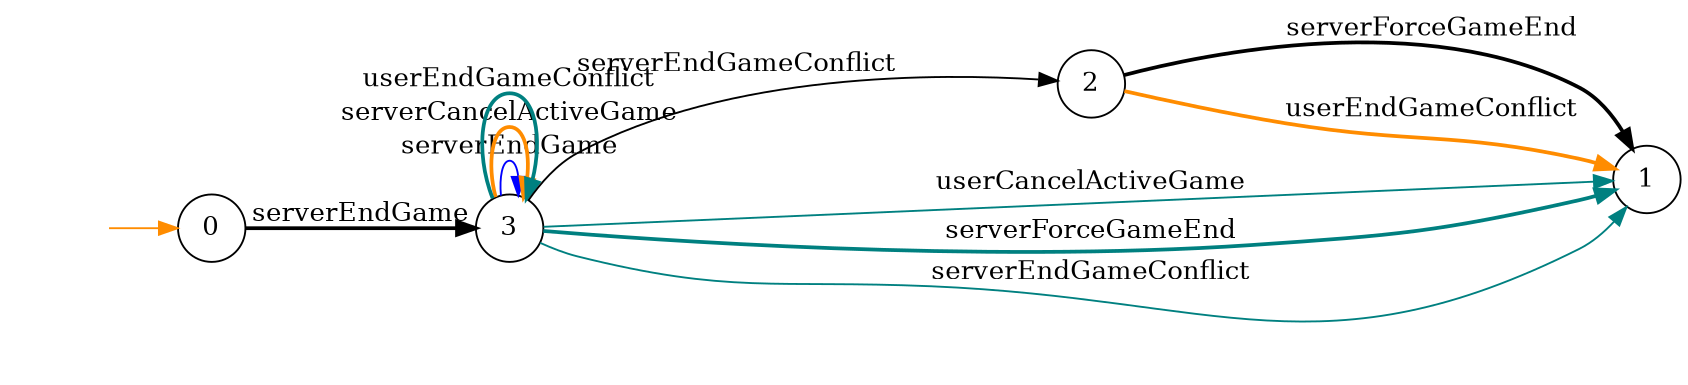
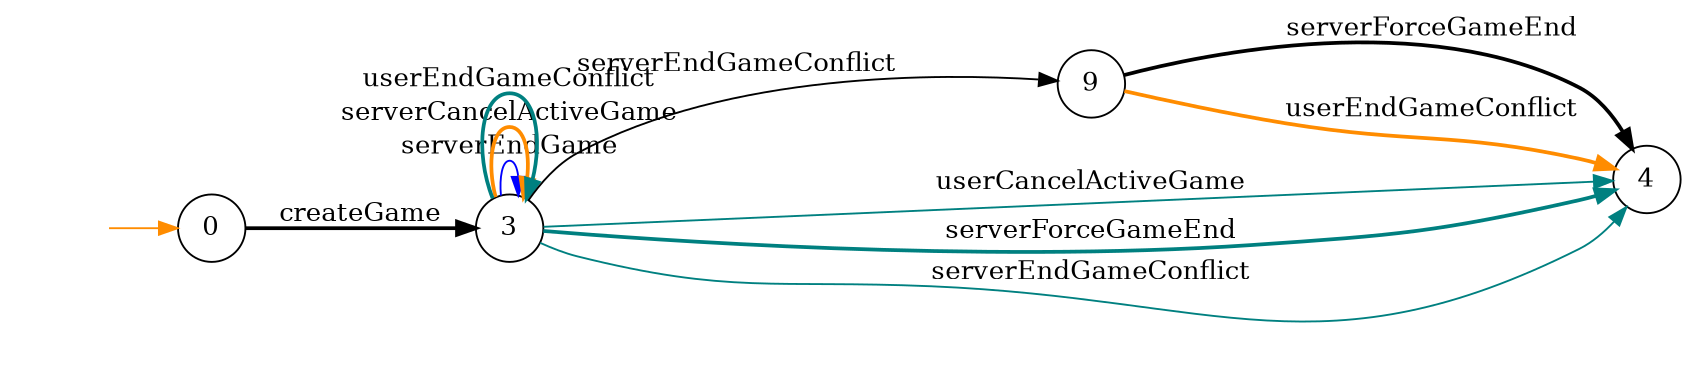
  digraph {
    rankdir=LR
    node [shape=circle]
    edge [color=teal style=bold]
    "" [shape=plaintext]
    n2 [label=0]
    n3 [label=3]
-   n4 [label=2]
-   n5 [label=1]
+   n4 [label=9]
+   n5 [label=4]
    "" -> n2 [color=darkorange style=solid]
-   n2 -> n3 [color=black label=serverEndGame]
+   n2 -> n3 [color=black label=createGame]
    n3 -> n3 [color=blue label=serverEndGame style=solid]
    n3 -> n3 [color=darkorange label=serverCancelActiveGame]
    n3 -> n3 [label=userEndGameConflict]
    n3 -> n4 [color=black label=serverEndGameConflict style=solid]
    n3 -> n5 [label=userCancelActiveGame style=solid]
    n3 -> n5 [label=serverForceGameEnd]
    n3 -> n5 [label=serverEndGameConflict style=solid]
    n4 -> n5 [color=black label=serverForceGameEnd]
    n4 -> n5 [color=darkorange label=userEndGameConflict]
  }
